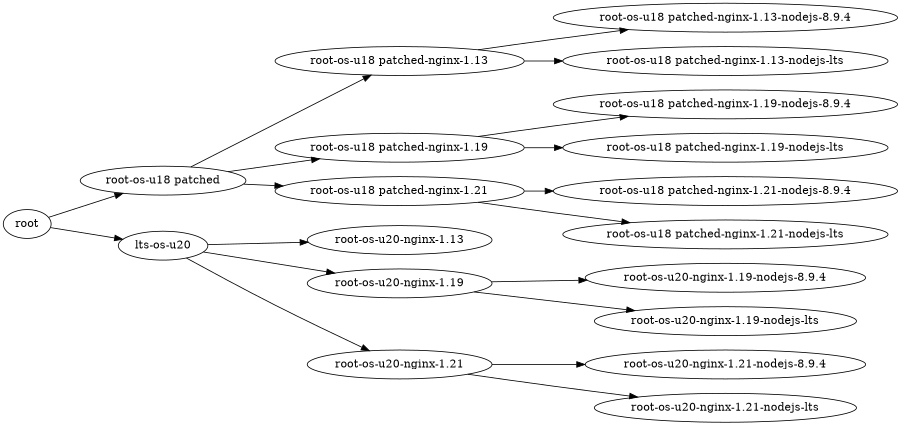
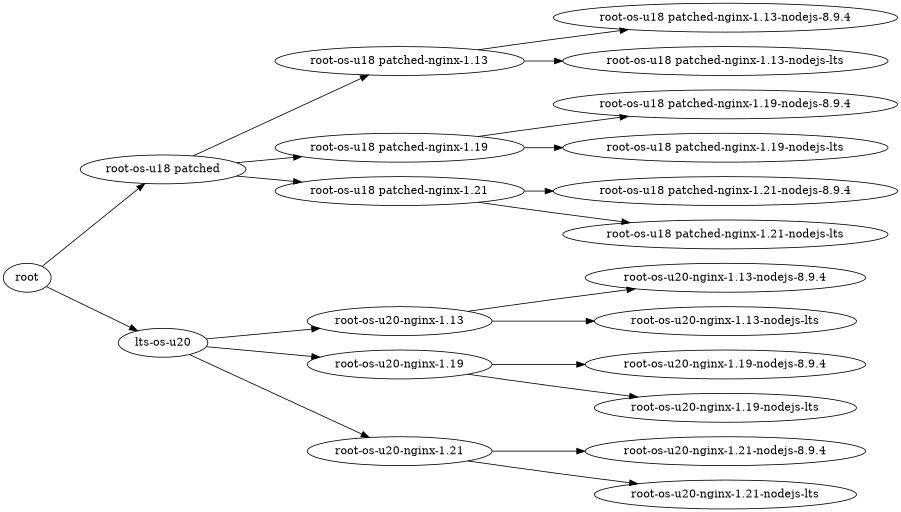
  digraph {
    rankdir=LR
    "root-os-u18 patched"
    "root-os-u18 patched-nginx-1.13"
    "root-os-u18 patched-nginx-1.19"
    "root-os-u18 patched-nginx-1.21"
    "root-os-u18 patched-nginx-1.13-nodejs-8.9.4"
    "root-os-u18 patched-nginx-1.13-nodejs-lts"
    "root-os-u18 patched-nginx-1.19-nodejs-8.9.4"
    "root-os-u18 patched-nginx-1.19-nodejs-lts"
    "root-os-u18 patched-nginx-1.21-nodejs-8.9.4"
    "root-os-u18 patched-nginx-1.21-nodejs-lts"
    root
    n12 [label="lts-os-u20"]
    "root-os-u20-nginx-1.13"
    "root-os-u20-nginx-1.19"
    "root-os-u20-nginx-1.21"
+   "root-os-u20-nginx-1.13-nodejs-8.9.4"
+   "root-os-u20-nginx-1.13-nodejs-lts"
    "root-os-u20-nginx-1.19-nodejs-8.9.4"
    "root-os-u20-nginx-1.19-nodejs-lts"
    "root-os-u20-nginx-1.21-nodejs-8.9.4"
    "root-os-u20-nginx-1.21-nodejs-lts"
    "root-os-u18 patched" -> "root-os-u18 patched-nginx-1.13"
    "root-os-u18 patched" -> "root-os-u18 patched-nginx-1.19"
    "root-os-u18 patched" -> "root-os-u18 patched-nginx-1.21"
    "root-os-u18 patched-nginx-1.13" -> "root-os-u18 patched-nginx-1.13-nodejs-8.9.4"
    "root-os-u18 patched-nginx-1.13" -> "root-os-u18 patched-nginx-1.13-nodejs-lts"
    "root-os-u18 patched-nginx-1.19" -> "root-os-u18 patched-nginx-1.19-nodejs-8.9.4"
    "root-os-u18 patched-nginx-1.19" -> "root-os-u18 patched-nginx-1.19-nodejs-lts"
    "root-os-u18 patched-nginx-1.21" -> "root-os-u18 patched-nginx-1.21-nodejs-8.9.4"
    "root-os-u18 patched-nginx-1.21" -> "root-os-u18 patched-nginx-1.21-nodejs-lts"
    root -> "root-os-u18 patched"
    root -> n12
    n12 -> "root-os-u20-nginx-1.13"
    n12 -> "root-os-u20-nginx-1.19"
    n12 -> "root-os-u20-nginx-1.21"
+   "root-os-u20-nginx-1.13" -> "root-os-u20-nginx-1.13-nodejs-8.9.4"
+   "root-os-u20-nginx-1.13" -> "root-os-u20-nginx-1.13-nodejs-lts"
    "root-os-u20-nginx-1.19" -> "root-os-u20-nginx-1.19-nodejs-8.9.4"
    "root-os-u20-nginx-1.19" -> "root-os-u20-nginx-1.19-nodejs-lts"
    "root-os-u20-nginx-1.21" -> "root-os-u20-nginx-1.21-nodejs-8.9.4"
    "root-os-u20-nginx-1.21" -> "root-os-u20-nginx-1.21-nodejs-lts"
  }
